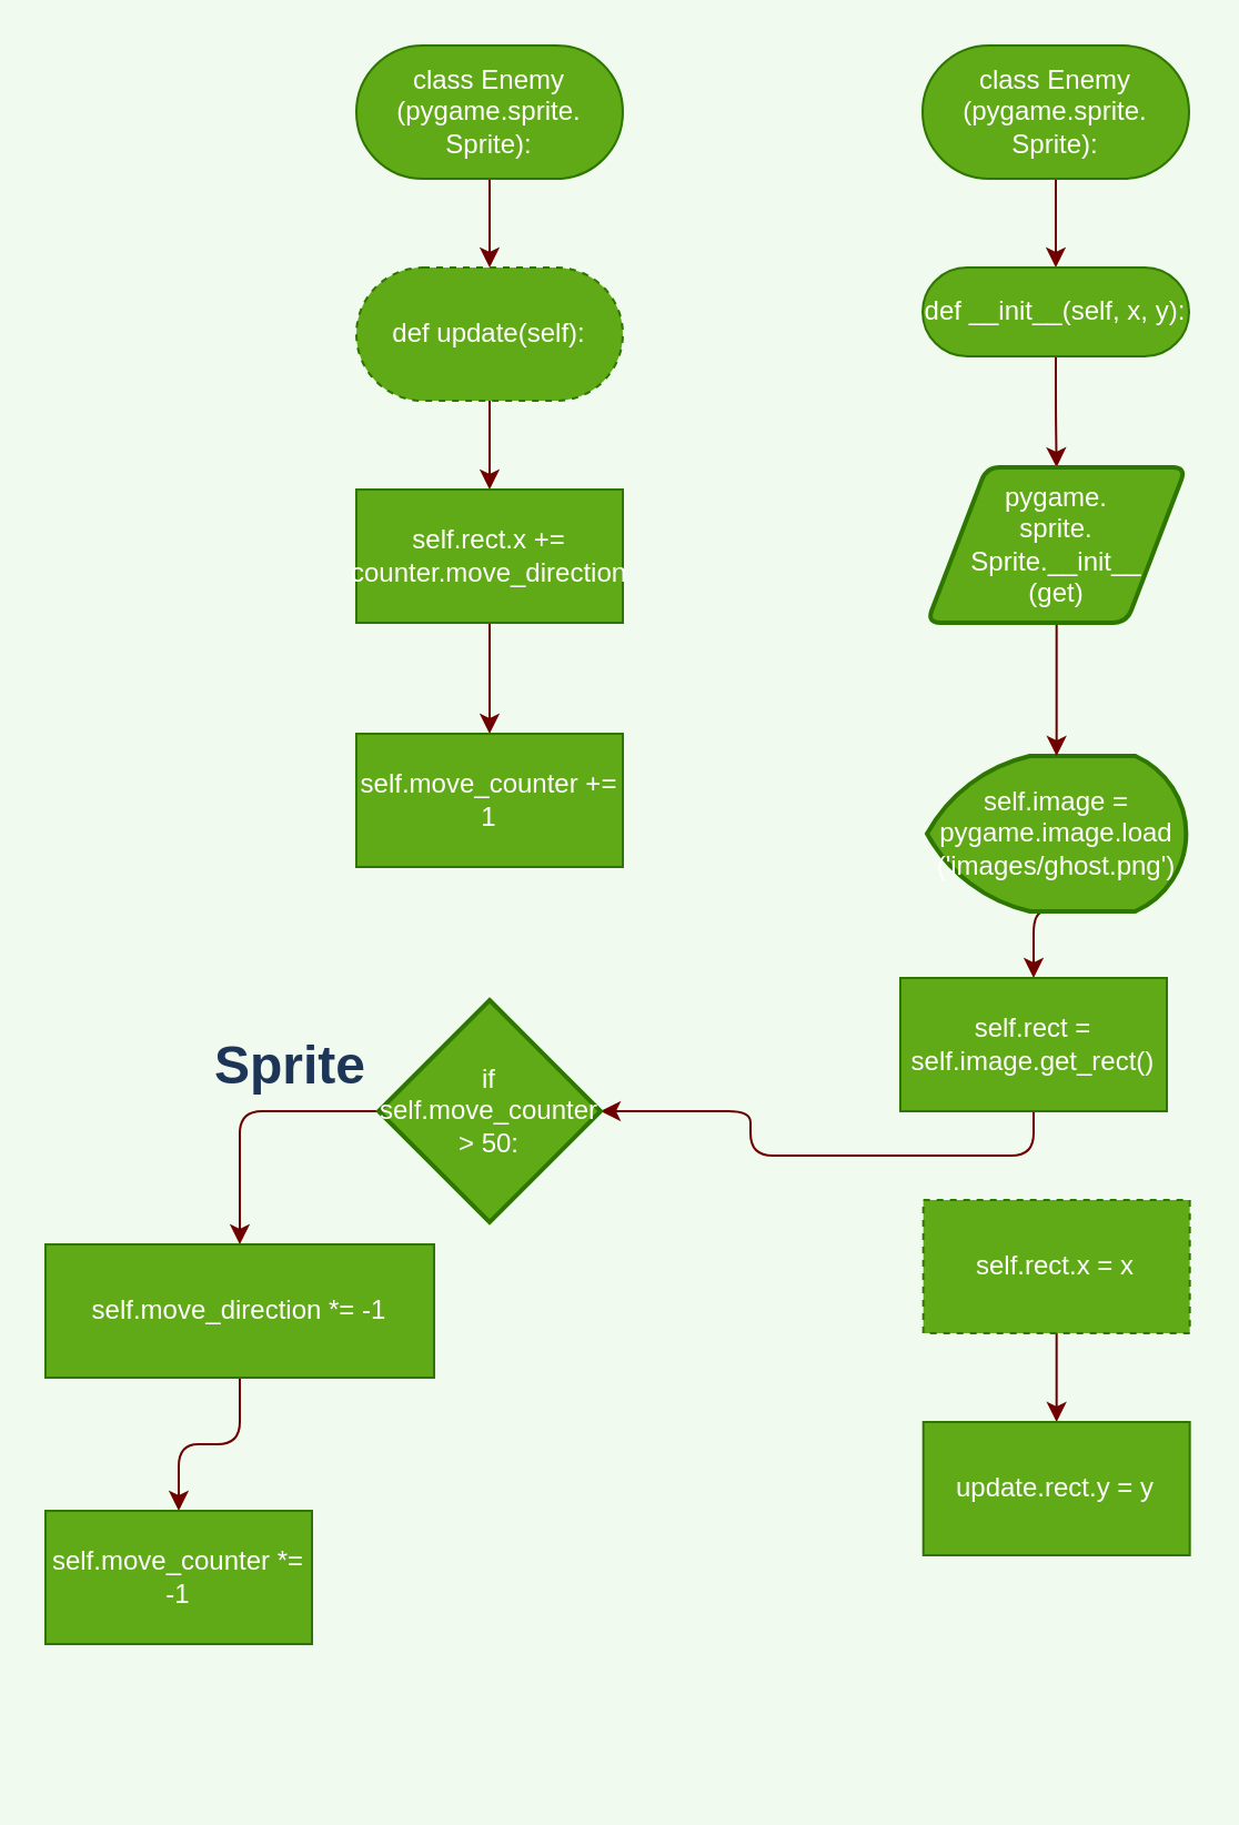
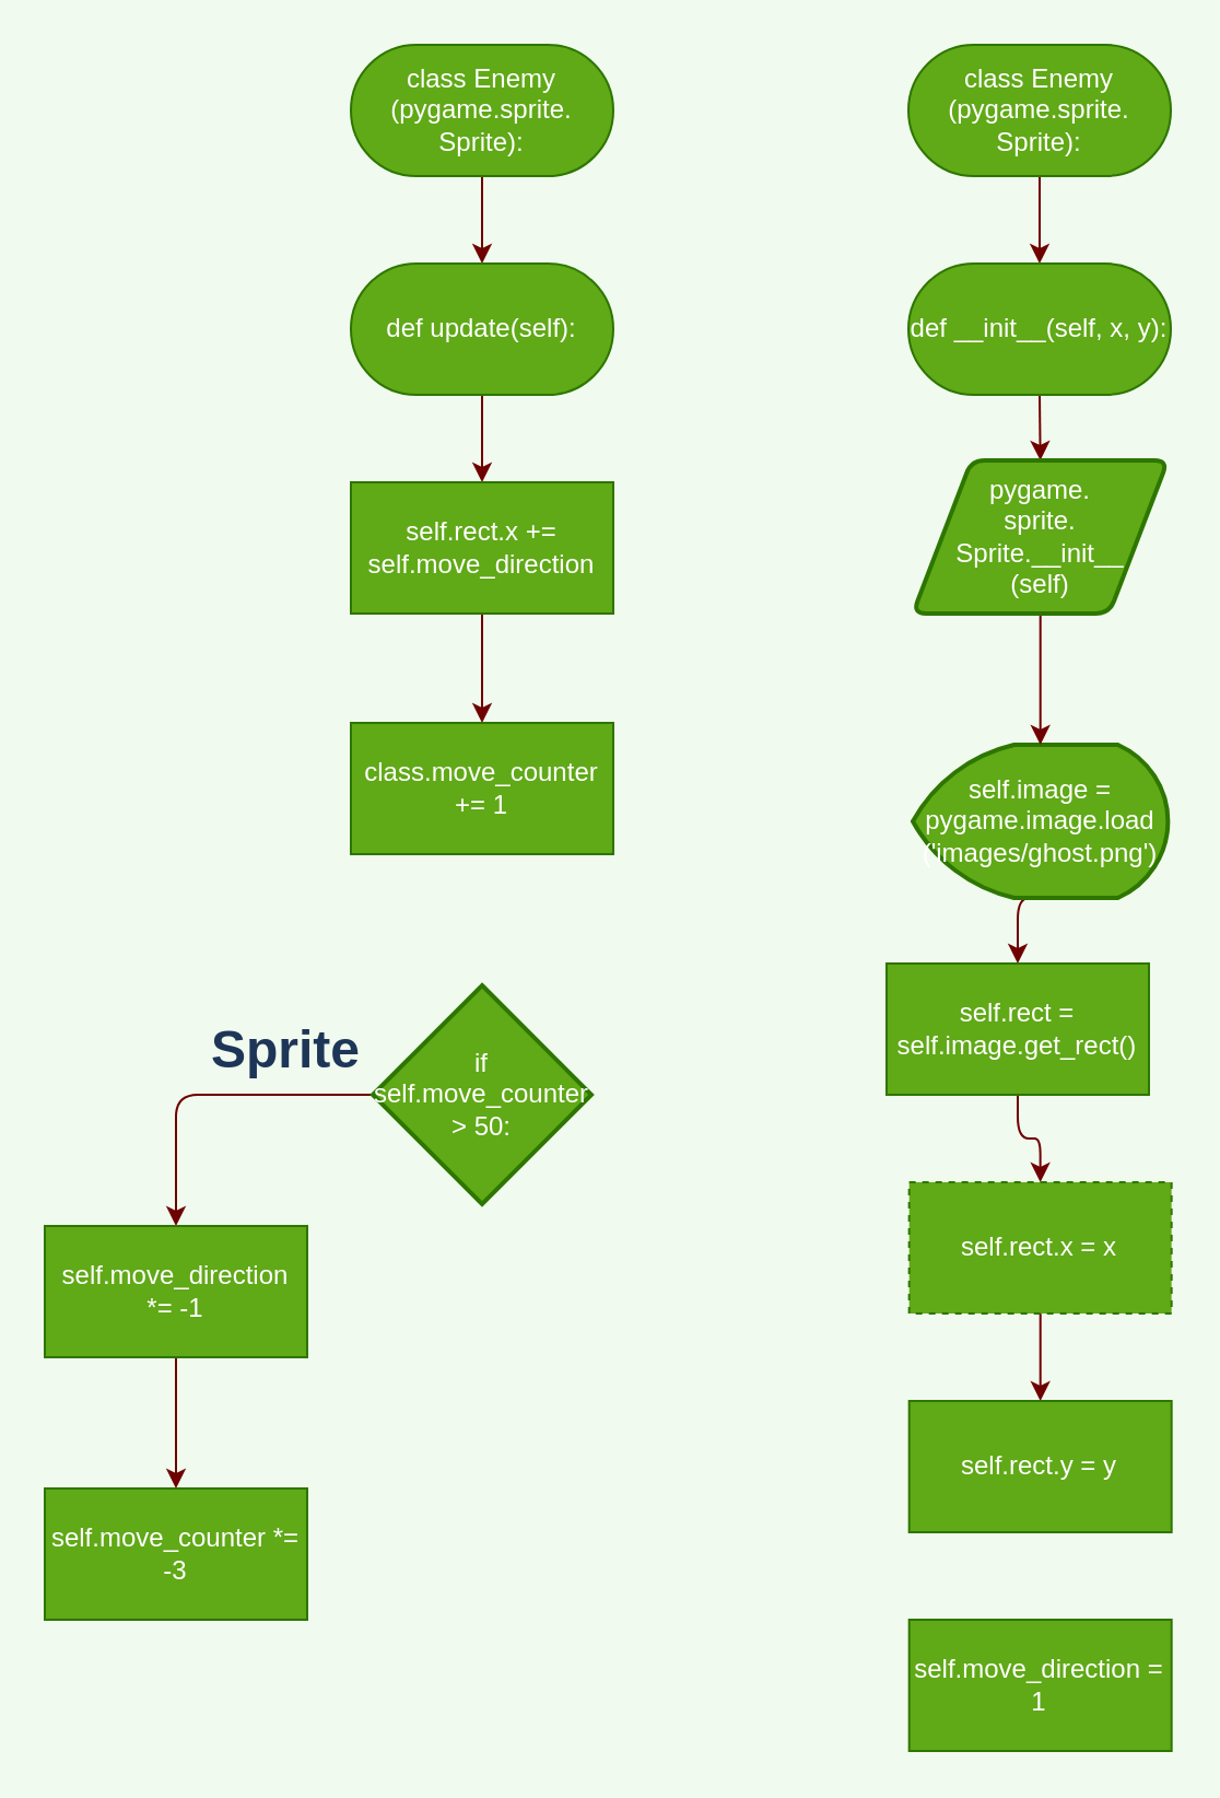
  <mxCell id="0" />
  <mxCell id="1" parent="0" />
  <mxCell id="2" style="edgeStyle=orthogonalEdgeStyle;curved=0;rounded=1;sketch=0;orthogonalLoop=1;jettySize=auto;html=1;exitX=0.5;exitY=1;exitDx=0;exitDy=0;entryX=0.5;entryY=0;entryDx=0;entryDy=0;fontColor=#1D3557;strokeColor=#6F0000;fillColor=#a20025;" edge="1" parent="1" source="3" target="5"><mxGeometry relative="1" as="geometry" /></mxCell>
  <mxCell id="3" value="class Enemy&lt;br&gt;(pygame.sprite.&lt;br&gt;Sprite):" style="rounded=1;whiteSpace=wrap;html=1;sketch=0;fontColor=#ffffff;strokeColor=#2D7600;fillColor=#60a917;arcSize=50;" vertex="1" parent="1"><mxGeometry x="415" y="20" width="120" height="60" as="geometry" /></mxCell>
  <mxCell id="4" style="edgeStyle=orthogonalEdgeStyle;curved=0;rounded=1;sketch=0;orthogonalLoop=1;jettySize=auto;html=1;exitX=0.5;exitY=1;exitDx=0;exitDy=0;entryX=0.5;entryY=0;entryDx=0;entryDy=0;fontColor=#1D3557;strokeColor=#6F0000;fillColor=#a20025;" edge="1" parent="1" source="5" target="28"><mxGeometry relative="1" as="geometry" /></mxCell>
- <mxCell id="5" value="def __init__(self, x, y):" style="rounded=1;whiteSpace=wrap;html=1;sketch=0;fontColor=#ffffff;strokeColor=#2D7600;fillColor=#60a917;arcSize=50;" vertex="1" parent="1"><mxGeometry x="415" y="120" width="120" height="40" as="geometry" /></mxCell>
+ <mxCell id="5" value="def __init__(self, x, y):" style="rounded=1;whiteSpace=wrap;html=1;sketch=0;fontColor=#ffffff;strokeColor=#2D7600;fillColor=#60a917;arcSize=50;" vertex="1" parent="1"><mxGeometry x="415" y="120" width="120" height="60" as="geometry" /></mxCell>
  <mxCell id="6" style="edgeStyle=orthogonalEdgeStyle;curved=0;rounded=1;sketch=0;orthogonalLoop=1;jettySize=auto;html=1;exitX=0.5;exitY=1;exitDx=0;exitDy=0;entryX=0.5;entryY=0;entryDx=0;entryDy=0;fontColor=#1D3557;strokeColor=#6F0000;fillColor=#a20025;exitPerimeter=0;" edge="1" parent="1" source="26" target="8"><mxGeometry relative="1" as="geometry"><mxPoint x="475.33" y="400" as="sourcePoint" /></mxGeometry></mxCell>
- <mxCell id="7" style="edgeStyle=orthogonalEdgeStyle;curved=0;rounded=1;sketch=0;orthogonalLoop=1;jettySize=auto;html=1;exitX=0.5;exitY=1;exitDx=0;exitDy=0;fontColor=#1D3557;strokeColor=#6F0000;fillColor=#a20025;" edge="1" parent="1" source="8" target="21"><mxGeometry relative="1" as="geometry" /></mxCell>
+ <mxCell id="7" style="edgeStyle=orthogonalEdgeStyle;curved=0;rounded=1;sketch=0;orthogonalLoop=1;jettySize=auto;html=1;exitX=0.5;exitY=1;exitDx=0;exitDy=0;entryX=0.5;entryY=0;entryDx=0;entryDy=0;fontColor=#1D3557;strokeColor=#6F0000;fillColor=#a20025;" edge="1" parent="1" source="8" target="10"><mxGeometry relative="1" as="geometry" /></mxCell>
  <mxCell id="8" value="self.rect = self.image.get_rect()" style="rounded=0;whiteSpace=wrap;html=1;sketch=0;fontColor=#ffffff;strokeColor=#2D7600;fillColor=#60a917;" vertex="1" parent="1"><mxGeometry x="405" y="440" width="120" height="60" as="geometry" /></mxCell>
  <mxCell id="9" style="edgeStyle=orthogonalEdgeStyle;curved=0;rounded=1;sketch=0;orthogonalLoop=1;jettySize=auto;html=1;exitX=0.5;exitY=1;exitDx=0;exitDy=0;entryX=0.5;entryY=0;entryDx=0;entryDy=0;fontColor=#1D3557;strokeColor=#6F0000;fillColor=#a20025;" edge="1" parent="1" source="10" target="11"><mxGeometry relative="1" as="geometry" /></mxCell>
  <mxCell id="10" value="self.rect.x = x" style="rounded=0;whiteSpace=wrap;html=1;sketch=0;fontColor=#ffffff;strokeColor=#2D7600;fillColor=#60a917;dashed=1;" vertex="1" parent="1"><mxGeometry x="415.33" y="540" width="120" height="60" as="geometry" /></mxCell>
- <mxCell id="11" value="update.rect.y = y" style="rounded=0;whiteSpace=wrap;html=1;sketch=0;fontColor=#ffffff;strokeColor=#2D7600;fillColor=#60a917;" vertex="1" parent="1"><mxGeometry x="415.34" y="640" width="120" height="60" as="geometry" /></mxCell>
+ <mxCell id="11" value="self.rect.y = y" style="rounded=0;whiteSpace=wrap;html=1;sketch=0;fontColor=#ffffff;strokeColor=#2D7600;fillColor=#60a917;" vertex="1" parent="1"><mxGeometry x="415.34" y="640" width="120" height="60" as="geometry" /></mxCell>
+ <mxCell id="12" value="self.move_direction = 1" style="rounded=0;whiteSpace=wrap;html=1;sketch=0;fontColor=#ffffff;strokeColor=#2D7600;fillColor=#60a917;" vertex="1" parent="1"><mxGeometry x="415.34" y="740" width="120" height="60" as="geometry" /></mxCell>
  <mxCell id="13" style="edgeStyle=orthogonalEdgeStyle;curved=0;rounded=1;sketch=0;orthogonalLoop=1;jettySize=auto;html=1;exitX=0.5;exitY=1;exitDx=0;exitDy=0;entryX=0.5;entryY=0;entryDx=0;entryDy=0;fontColor=#1D3557;strokeColor=#6F0000;fillColor=#a20025;" edge="1" parent="1" source="14" target="16"><mxGeometry relative="1" as="geometry" /></mxCell>
  <mxCell id="14" value="class Enemy&lt;br&gt;(pygame.sprite.&lt;br&gt;Sprite):" style="rounded=1;whiteSpace=wrap;html=1;sketch=0;fontColor=#ffffff;strokeColor=#2D7600;fillColor=#60a917;arcSize=50;" vertex="1" parent="1"><mxGeometry x="160" y="20" width="120" height="60" as="geometry" /></mxCell>
  <mxCell id="15" style="edgeStyle=orthogonalEdgeStyle;curved=0;rounded=1;sketch=0;orthogonalLoop=1;jettySize=auto;html=1;exitX=0.5;exitY=1;exitDx=0;exitDy=0;entryX=0.5;entryY=0;entryDx=0;entryDy=0;fontColor=#1D3557;strokeColor=#6F0000;fillColor=#a20025;" edge="1" parent="1" source="16" target="18"><mxGeometry relative="1" as="geometry" /></mxCell>
- <mxCell id="16" value="def update(self):" style="rounded=1;whiteSpace=wrap;html=1;sketch=0;fontColor=#ffffff;strokeColor=#2D7600;fillColor=#60a917;arcSize=50;dashed=1;" vertex="1" parent="1"><mxGeometry x="160" y="120" width="120" height="60" as="geometry" /></mxCell>
+ <mxCell id="16" value="def update(self):" style="rounded=1;whiteSpace=wrap;html=1;sketch=0;fontColor=#ffffff;strokeColor=#2D7600;fillColor=#60a917;arcSize=50;" vertex="1" parent="1"><mxGeometry x="160" y="120" width="120" height="60" as="geometry" /></mxCell>
  <mxCell id="17" style="edgeStyle=orthogonalEdgeStyle;curved=0;rounded=1;sketch=0;orthogonalLoop=1;jettySize=auto;html=1;exitX=0.5;exitY=1;exitDx=0;exitDy=0;fontColor=#1D3557;strokeColor=#6F0000;fillColor=#a20025;" edge="1" parent="1" source="18" target="19"><mxGeometry relative="1" as="geometry" /></mxCell>
- <mxCell id="18" value="self.rect.x += counter.move_direction" style="rounded=0;whiteSpace=wrap;html=1;sketch=0;fontColor=#ffffff;strokeColor=#2D7600;fillColor=#60a917;" vertex="1" parent="1"><mxGeometry x="160" y="220" width="120" height="60" as="geometry" /></mxCell>
- <mxCell id="19" value="self.move_counter += 1" style="rounded=0;whiteSpace=wrap;html=1;sketch=0;fontColor=#ffffff;strokeColor=#2D7600;fillColor=#60a917;" vertex="1" parent="1"><mxGeometry x="160" y="330" width="120" height="60" as="geometry" /></mxCell>
+ <mxCell id="18" value="self.rect.x += self.move_direction" style="rounded=0;whiteSpace=wrap;html=1;sketch=0;fontColor=#ffffff;strokeColor=#2D7600;fillColor=#60a917;" vertex="1" parent="1"><mxGeometry x="160" y="220" width="120" height="60" as="geometry" /></mxCell>
+ <mxCell id="19" value="class.move_counter += 1" style="rounded=0;whiteSpace=wrap;html=1;sketch=0;fontColor=#ffffff;strokeColor=#2D7600;fillColor=#60a917;" vertex="1" parent="1"><mxGeometry x="160" y="330" width="120" height="60" as="geometry" /></mxCell>
  <mxCell id="20" style="edgeStyle=orthogonalEdgeStyle;curved=0;rounded=1;sketch=0;orthogonalLoop=1;jettySize=auto;html=1;exitX=0;exitY=0.5;exitDx=0;exitDy=0;exitPerimeter=0;entryX=0.5;entryY=0;entryDx=0;entryDy=0;fontColor=#1D3557;strokeColor=#6F0000;fillColor=#a20025;" edge="1" parent="1" source="21" target="23"><mxGeometry relative="1" as="geometry" /></mxCell>
  <mxCell id="21" value="if self.move_counter &gt; 50:" style="strokeWidth=2;html=1;shape=mxgraph.flowchart.decision;whiteSpace=wrap;rounded=0;sketch=0;fontColor=#ffffff;fillColor=#60a917;strokeColor=#2D7600;" vertex="1" parent="1"><mxGeometry x="170" y="450" width="100" height="100" as="geometry" /></mxCell>
  <mxCell id="22" style="edgeStyle=orthogonalEdgeStyle;curved=0;rounded=1;sketch=0;orthogonalLoop=1;jettySize=auto;html=1;exitX=0.5;exitY=1;exitDx=0;exitDy=0;entryX=0.5;entryY=0;entryDx=0;entryDy=0;fontColor=#1D3557;strokeColor=#6F0000;fillColor=#a20025;" edge="1" parent="1" source="23" target="24"><mxGeometry relative="1" as="geometry" /></mxCell>
- <mxCell id="23" value="self.move_direction *= -1" style="rounded=0;whiteSpace=wrap;html=1;sketch=0;fontColor=#ffffff;strokeColor=#2D7600;fillColor=#60a917;" vertex="1" parent="1"><mxGeometry x="20" y="560" width="175" height="60" as="geometry" /></mxCell>
- <mxCell id="24" value="self.move_counter *= -1" style="rounded=0;whiteSpace=wrap;html=1;sketch=0;fontColor=#ffffff;strokeColor=#2D7600;fillColor=#60a917;" vertex="1" parent="1"><mxGeometry x="20" y="680" width="120" height="60" as="geometry" /></mxCell>
+ <mxCell id="23" value="self.move_direction *= -1" style="rounded=0;whiteSpace=wrap;html=1;sketch=0;fontColor=#ffffff;strokeColor=#2D7600;fillColor=#60a917;" vertex="1" parent="1"><mxGeometry x="20" y="560" width="120" height="60" as="geometry" /></mxCell>
+ <mxCell id="24" value="self.move_counter *= -3" style="rounded=0;whiteSpace=wrap;html=1;sketch=0;fontColor=#ffffff;strokeColor=#2D7600;fillColor=#60a917;" vertex="1" parent="1"><mxGeometry x="20" y="680" width="120" height="60" as="geometry" /></mxCell>
  <mxCell id="25" value="Sprite" style="text;strokeColor=none;fillColor=none;html=1;fontSize=24;fontStyle=1;verticalAlign=middle;align=center;rounded=0;sketch=0;fontColor=#1D3557;" vertex="1" parent="1"><mxGeometry x="80" y="460" width="100" height="40" as="geometry" /></mxCell>
  <mxCell id="26" value="self.image = pygame.image.load&lt;br&gt;('images/ghost.png')" style="strokeWidth=2;html=1;shape=mxgraph.flowchart.display;whiteSpace=wrap;rounded=0;sketch=0;fontColor=#ffffff;fillColor=#60a917;strokeColor=#2D7600;" vertex="1" parent="1"><mxGeometry x="417.01" y="340" width="116.67" height="70" as="geometry" /></mxCell>
  <mxCell id="27" style="edgeStyle=orthogonalEdgeStyle;curved=0;rounded=1;sketch=0;orthogonalLoop=1;jettySize=auto;html=1;exitX=0.5;exitY=1;exitDx=0;exitDy=0;entryX=0.5;entryY=0;entryDx=0;entryDy=0;entryPerimeter=0;fontColor=#1D3557;strokeColor=#6F0000;fillColor=#a20025;" edge="1" parent="1" source="28" target="26"><mxGeometry relative="1" as="geometry" /></mxCell>
- <mxCell id="28" value="pygame.&lt;br&gt;sprite.&lt;br&gt;Sprite.__init__&lt;br&gt;(get)" style="shape=parallelogram;html=1;strokeWidth=2;perimeter=parallelogramPerimeter;whiteSpace=wrap;rounded=1;arcSize=12;size=0.23;sketch=0;fontColor=#ffffff;fillColor=#60a917;strokeColor=#2D7600;" vertex="1" parent="1"><mxGeometry x="417" y="210" width="116.66" height="70" as="geometry" /></mxCell>
+ <mxCell id="28" value="pygame.&lt;br&gt;sprite.&lt;br&gt;Sprite.__init__&lt;br&gt;(self)" style="shape=parallelogram;html=1;strokeWidth=2;perimeter=parallelogramPerimeter;whiteSpace=wrap;rounded=1;arcSize=12;size=0.23;sketch=0;fontColor=#ffffff;fillColor=#60a917;strokeColor=#2D7600;" vertex="1" parent="1"><mxGeometry x="417" y="210" width="116.66" height="70" as="geometry" /></mxCell>
